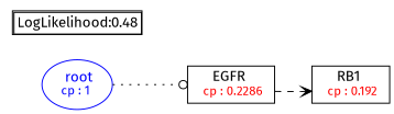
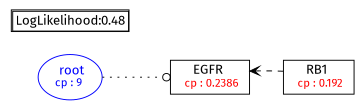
  digraph {
    fontname="Fira Sans"
    fontsize=10
    rankdir=LR
    node [fontname="Fira Sans" shape=box]
    edge [fontname="Fira Sans"]
-   n1 [color=Blue label=<<font color='Blue'> root</font><br/><font color='Blue' POINT-SIZE='12'>cp : 1 </font>> shape=oval]
-   n2 [label=<EGFR <br/> <font color='Red' POINT-SIZE='12'> cp : 0.2286 </font>>]
+   n1 [color=Blue label=<<font color='Blue'> root</font><br/><font color='Blue' POINT-SIZE='12'>cp : 9 </font>> shape=oval]
+   n2 [label=<EGFR <br/> <font color='Red' POINT-SIZE='12'> cp : 0.2386 </font>>]
    n3 [label=<RB1 <br/> <font color='Red' POINT-SIZE='12'> cp : 0.192 </font>>]
    n4 [label=<<TABLE BORDER="1" CELLBORDER="1" CELLSPACING="0" >     <TR><TD ALIGN="LEFT">LogLikelihood:0.48</TD></TR>     </TABLE>> shape=plaintext]
    n1 -> n2 [arrowhead=odot style=dotted]
-   n2 -> n3 [arrowhead=vee style=dashed]
+   n3 -> n2 [arrowhead=vee style=dashed]
  }
